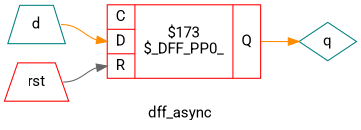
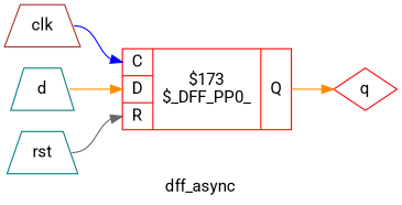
  digraph {
    fontname=Roboto
    label=dff_async
    rankdir=LR
    remincross=true
    node [color=red fontcolor=black fontname=Roboto shape=trapezium]
    edge [color=darkorange fontcolor=black fontname=Roboto tailport=e]
+   n1 [color=brown label=clk]
    n2 [label="{{<p5> C|<p6> D|<p7> R}|$173\n$_DFF_PP0_|{<p8> Q}}" shape=record fontcolor=""]
-   n3 [color=teal label=q shape=diamond]
+   n3 [label=q shape=diamond]
    n4 [color=teal label=d]
-   n5 [label=rst]
+   n5 [color=teal label=rst]
+   n1 -> n2 [color=blue headport="p5:w"]
    n2 -> n3 [headport=w tailport="p8:e"]
    n4 -> n2 [headport="p6:w"]
    n5 -> n2 [color=gray40 headport="p7:w"]
  }
